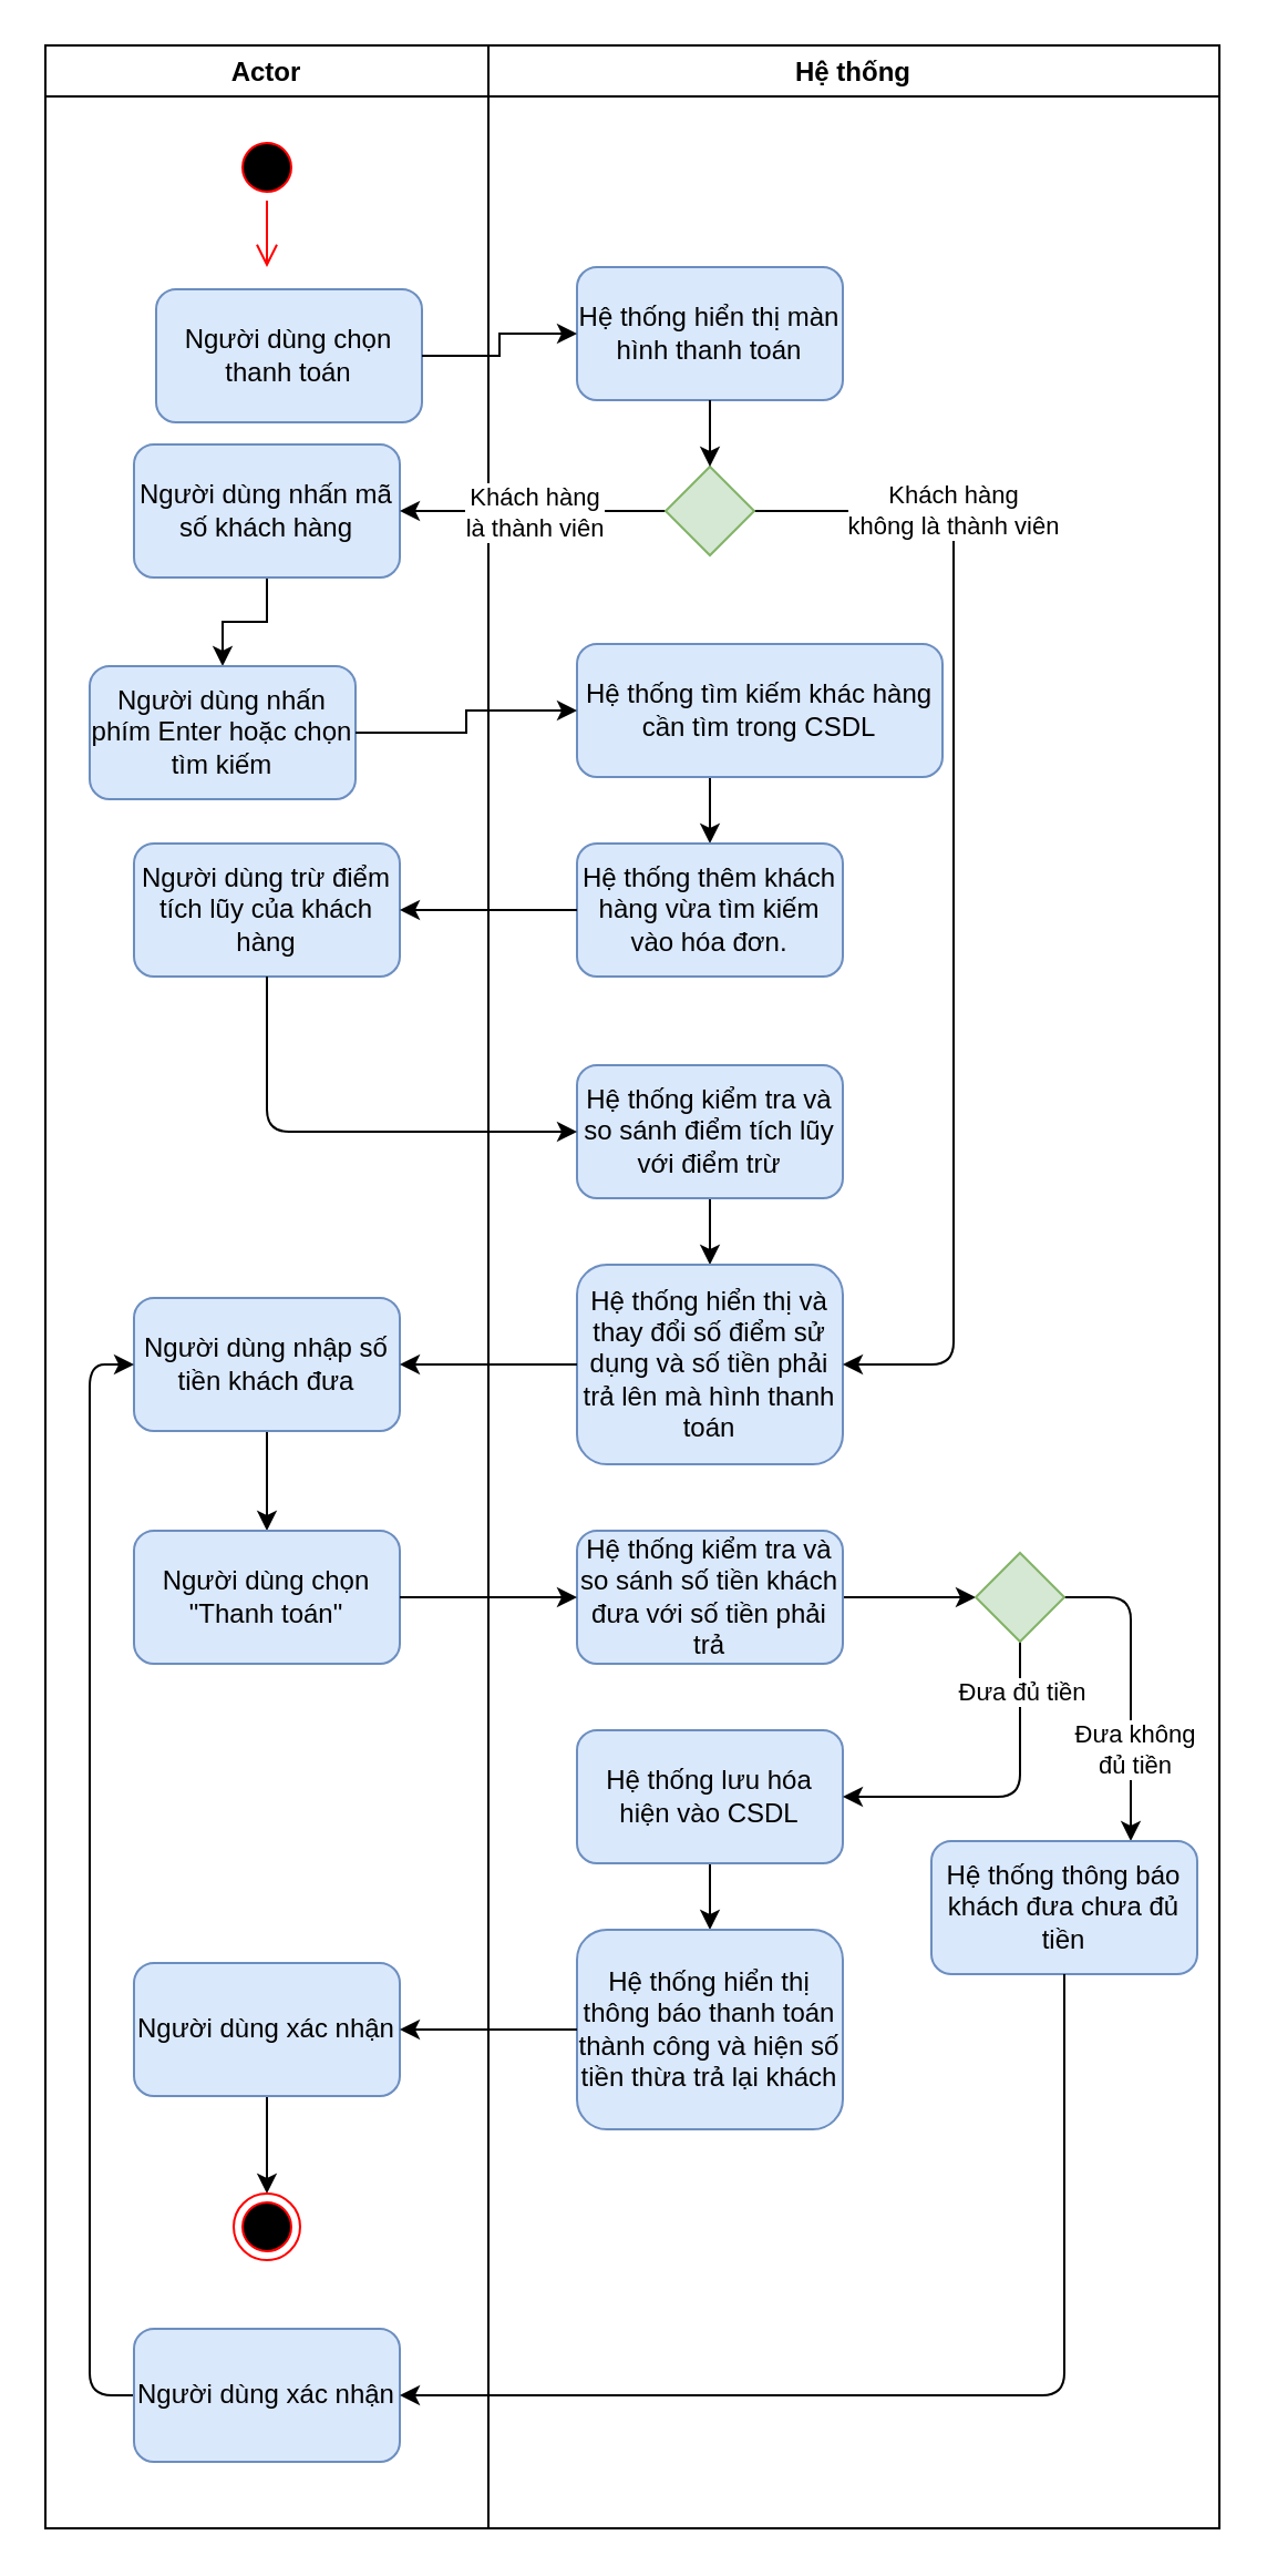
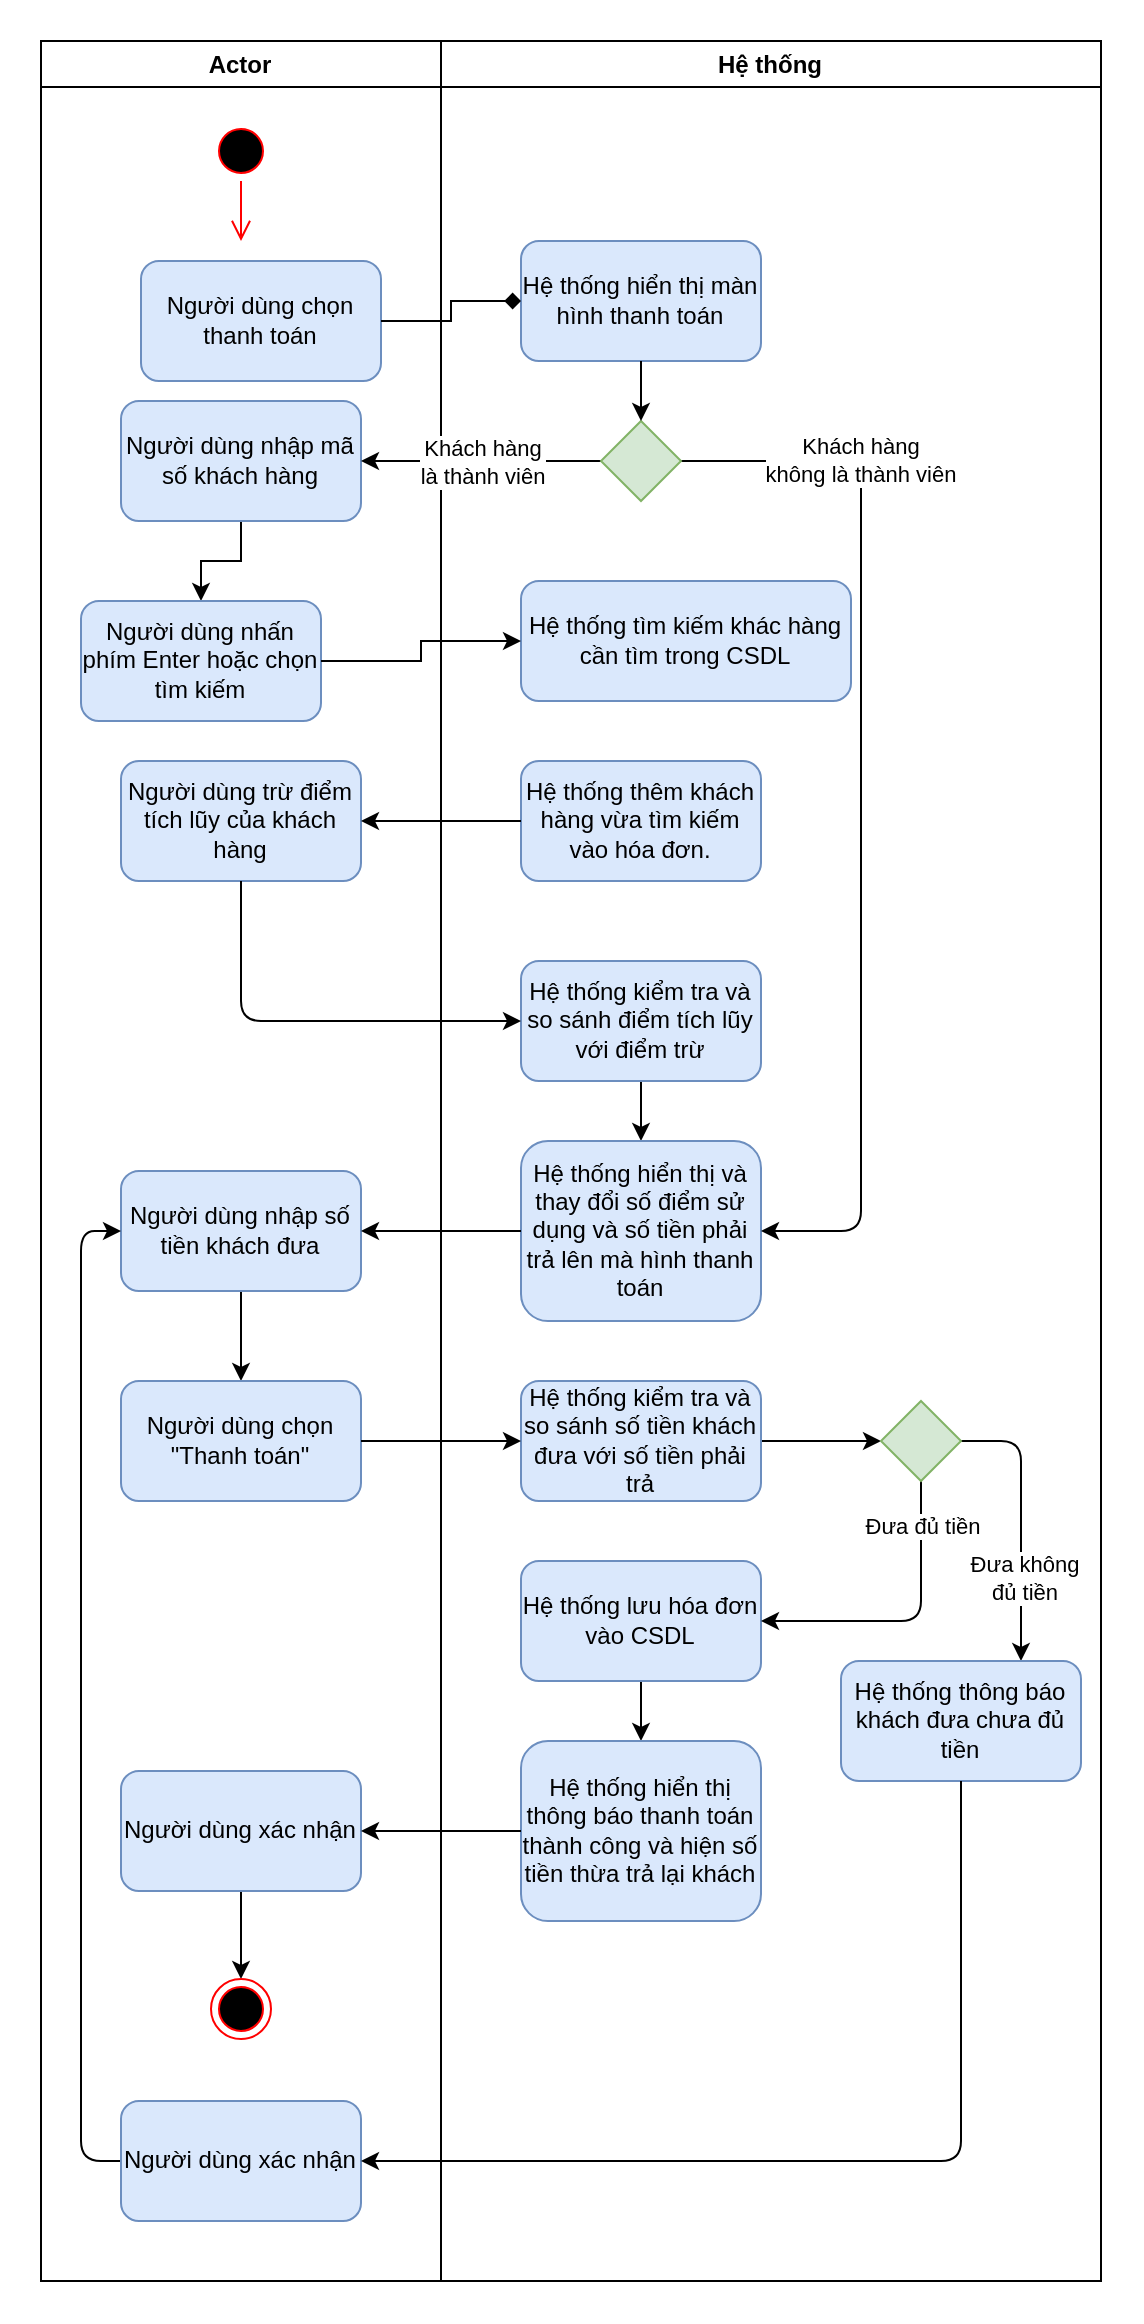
  <mxCell id="0" />
  <mxCell id="1" parent="0" />
  <mxCell id="2" value="Actor" style="swimlane;" parent="1" vertex="1"><mxGeometry x="20" y="20" width="200" height="1120" as="geometry" /></mxCell>
  <mxCell id="3" value="" style="ellipse;html=1;shape=startState;fillColor=#000000;strokeColor=#ff0000;" parent="2" vertex="1"><mxGeometry x="85" y="40" width="30" height="30" as="geometry" /></mxCell>
  <mxCell id="4" value="" style="edgeStyle=orthogonalEdgeStyle;html=1;verticalAlign=bottom;endArrow=open;endSize=8;strokeColor=#ff0000;" parent="2" source="3" edge="1"><mxGeometry relative="1" as="geometry"><mxPoint x="100" y="100" as="targetPoint" /></mxGeometry></mxCell>
  <mxCell id="5" value="Người dùng chọn thanh toán" style="rounded=1;whiteSpace=wrap;html=1;fillColor=#dae8fc;strokeColor=#6c8ebf;" parent="2" vertex="1"><mxGeometry x="50" y="110" width="120" height="60" as="geometry" /></mxCell>
  <mxCell id="6" style="edgeStyle=orthogonalEdgeStyle;rounded=0;orthogonalLoop=1;jettySize=auto;html=1;exitX=0.5;exitY=1;exitDx=0;exitDy=0;entryX=0.5;entryY=0;entryDx=0;entryDy=0;" edge="1" parent="2" source="7" target="8"><mxGeometry relative="1" as="geometry" /></mxCell>
- <mxCell id="7" value="Người dùng nhấn mã số khách hàng" style="rounded=1;whiteSpace=wrap;html=1;fillColor=#dae8fc;strokeColor=#6c8ebf;" parent="2" vertex="1"><mxGeometry x="40" y="180" width="120" height="60" as="geometry" /></mxCell>
+ <mxCell id="7" value="Người dùng nhập mã số khách hàng" style="rounded=1;whiteSpace=wrap;html=1;fillColor=#dae8fc;strokeColor=#6c8ebf;" parent="2" vertex="1"><mxGeometry x="40" y="180" width="120" height="60" as="geometry" /></mxCell>
  <mxCell id="8" value="Người dùng nhấn phím Enter hoặc chọn tìm kiếm" style="rounded=1;whiteSpace=wrap;html=1;fillColor=#dae8fc;strokeColor=#6c8ebf;" parent="2" vertex="1"><mxGeometry x="20" y="280" width="120" height="60" as="geometry" /></mxCell>
  <mxCell id="9" value="Người dùng trừ điểm tích lũy của khách hàng" style="rounded=1;whiteSpace=wrap;html=1;fillColor=#dae8fc;strokeColor=#6c8ebf;" parent="2" vertex="1"><mxGeometry x="40" y="360" width="120" height="60" as="geometry" /></mxCell>
  <mxCell id="10" style="edgeStyle=orthogonalEdgeStyle;rounded=0;orthogonalLoop=1;jettySize=auto;html=1;exitX=0.5;exitY=1;exitDx=0;exitDy=0;entryX=0.5;entryY=0;entryDx=0;entryDy=0;" edge="1" parent="2" source="11" target="12"><mxGeometry relative="1" as="geometry" /></mxCell>
  <mxCell id="11" value="Người dùng nhập số tiền khách đưa" style="rounded=1;whiteSpace=wrap;html=1;fillColor=#dae8fc;strokeColor=#6c8ebf;" vertex="1" parent="2"><mxGeometry x="40" y="565" width="120" height="60" as="geometry" /></mxCell>
  <mxCell id="12" value="Người dùng chọn &quot;Thanh toán&quot;" style="rounded=1;whiteSpace=wrap;html=1;fillColor=#dae8fc;strokeColor=#6c8ebf;" vertex="1" parent="2"><mxGeometry x="40" y="670" width="120" height="60" as="geometry" /></mxCell>
  <mxCell id="13" style="edgeStyle=orthogonalEdgeStyle;rounded=0;orthogonalLoop=1;jettySize=auto;html=1;exitX=0.5;exitY=1;exitDx=0;exitDy=0;entryX=0.5;entryY=0;entryDx=0;entryDy=0;" edge="1" parent="2" source="14" target="15"><mxGeometry relative="1" as="geometry" /></mxCell>
  <mxCell id="14" value="Người dùng xác nhận" style="rounded=1;whiteSpace=wrap;html=1;fillColor=#dae8fc;strokeColor=#6c8ebf;" vertex="1" parent="2"><mxGeometry x="40" y="865" width="120" height="60" as="geometry" /></mxCell>
  <mxCell id="15" value="" style="ellipse;html=1;shape=endState;fillColor=#000000;strokeColor=#ff0000;" vertex="1" parent="2"><mxGeometry x="85" y="969" width="30" height="30" as="geometry" /></mxCell>
  <mxCell id="16" style="edgeStyle=orthogonalEdgeStyle;rounded=1;orthogonalLoop=1;jettySize=auto;html=1;exitX=0;exitY=0.5;exitDx=0;exitDy=0;entryX=0;entryY=0.5;entryDx=0;entryDy=0;" edge="1" parent="2" source="17" target="11"><mxGeometry relative="1" as="geometry" /></mxCell>
  <mxCell id="17" value="Người dùng xác nhận" style="rounded=1;whiteSpace=wrap;html=1;fillColor=#dae8fc;strokeColor=#6c8ebf;" vertex="1" parent="2"><mxGeometry x="40" y="1030" width="120" height="60" as="geometry" /></mxCell>
  <mxCell id="18" value="Hệ thống" style="swimlane;" parent="1" vertex="1"><mxGeometry x="220" y="20" width="330" height="1120" as="geometry" /></mxCell>
  <mxCell id="19" value="Hệ thống hiển thị màn hình thanh toán" style="rounded=1;whiteSpace=wrap;html=1;fillColor=#dae8fc;strokeColor=#6c8ebf;" parent="18" vertex="1"><mxGeometry x="40" y="100" width="120" height="60" as="geometry" /></mxCell>
- <mxCell id="20" style="edgeStyle=orthogonalEdgeStyle;rounded=0;orthogonalLoop=1;jettySize=auto;html=1;exitX=0.5;exitY=1;exitDx=0;exitDy=0;entryX=0.5;entryY=0;entryDx=0;entryDy=0;" edge="1" parent="18" source="21" target="22"><mxGeometry relative="1" as="geometry" /></mxCell>
  <mxCell id="21" value="Hệ thống tìm kiếm khác hàng cần tìm trong CSDL" style="rounded=1;whiteSpace=wrap;html=1;fillColor=#dae8fc;strokeColor=#6c8ebf;" parent="18" vertex="1"><mxGeometry x="40" y="270" width="165" height="60" as="geometry" /></mxCell>
  <mxCell id="22" value="Hệ thống thêm khách hàng vừa tìm kiếm vào hóa đơn." style="rounded=1;whiteSpace=wrap;html=1;fillColor=#dae8fc;strokeColor=#6c8ebf;" parent="18" vertex="1"><mxGeometry x="40" y="360" width="120" height="60" as="geometry" /></mxCell>
  <mxCell id="23" style="edgeStyle=orthogonalEdgeStyle;rounded=0;orthogonalLoop=1;jettySize=auto;html=1;exitX=0.5;exitY=1;exitDx=0;exitDy=0;" edge="1" parent="18" source="24" target="25"><mxGeometry relative="1" as="geometry" /></mxCell>
  <mxCell id="24" value="Hệ thống kiểm tra và so sánh điểm tích lũy với điểm trừ" style="rounded=1;whiteSpace=wrap;html=1;fillColor=#dae8fc;strokeColor=#6c8ebf;" parent="18" vertex="1"><mxGeometry x="40" y="460" width="120" height="60" as="geometry" /></mxCell>
  <mxCell id="25" value="Hệ thống hiển thị và thay đổi số điểm sử dụng và số tiền phải trả lên mà hình thanh toán" style="rounded=1;whiteSpace=wrap;html=1;fillColor=#dae8fc;strokeColor=#6c8ebf;" vertex="1" parent="18"><mxGeometry x="40" y="550" width="120" height="90" as="geometry" /></mxCell>
  <mxCell id="26" style="edgeStyle=orthogonalEdgeStyle;rounded=1;orthogonalLoop=1;jettySize=auto;html=1;exitX=1;exitY=0.5;exitDx=0;exitDy=0;entryX=0;entryY=0.5;entryDx=0;entryDy=0;" edge="1" parent="18" source="27" target="35"><mxGeometry relative="1" as="geometry" /></mxCell>
  <mxCell id="27" value="Hệ thống kiểm tra và so sánh số tiền khách đưa với số tiền phải trả" style="rounded=1;whiteSpace=wrap;html=1;fillColor=#dae8fc;strokeColor=#6c8ebf;" vertex="1" parent="18"><mxGeometry x="40" y="670" width="120" height="60" as="geometry" /></mxCell>
  <mxCell id="28" style="edgeStyle=orthogonalEdgeStyle;rounded=0;orthogonalLoop=1;jettySize=auto;html=1;exitX=0.5;exitY=1;exitDx=0;exitDy=0;" edge="1" parent="18" source="29" target="30"><mxGeometry relative="1" as="geometry" /></mxCell>
- <mxCell id="29" value="Hệ thống lưu hóa hiện vào CSDL" style="rounded=1;whiteSpace=wrap;html=1;fillColor=#dae8fc;strokeColor=#6c8ebf;" vertex="1" parent="18"><mxGeometry x="40" y="760" width="120" height="60" as="geometry" /></mxCell>
+ <mxCell id="29" value="Hệ thống lưu hóa đơn vào CSDL" style="rounded=1;whiteSpace=wrap;html=1;fillColor=#dae8fc;strokeColor=#6c8ebf;" vertex="1" parent="18"><mxGeometry x="40" y="760" width="120" height="60" as="geometry" /></mxCell>
  <mxCell id="30" value="Hệ thống hiển thị thông báo thanh toán thành công và hiện số tiền thừa trả lại khách" style="rounded=1;whiteSpace=wrap;html=1;fillColor=#dae8fc;strokeColor=#6c8ebf;" vertex="1" parent="18"><mxGeometry x="40" y="850" width="120" height="90" as="geometry" /></mxCell>
  <mxCell id="31" style="edgeStyle=orthogonalEdgeStyle;rounded=1;orthogonalLoop=1;jettySize=auto;html=1;exitX=0.5;exitY=1;exitDx=0;exitDy=0;entryX=1;entryY=0.5;entryDx=0;entryDy=0;" edge="1" parent="18" source="35" target="29"><mxGeometry relative="1" as="geometry" /></mxCell>
  <mxCell id="32" value="Đưa đủ tiền" style="edgeLabel;html=1;align=center;verticalAlign=middle;resizable=0;points=[];" vertex="1" connectable="0" parent="31"><mxGeometry x="-0.713" relative="1" as="geometry"><mxPoint as="offset" /></mxGeometry></mxCell>
  <mxCell id="33" style="edgeStyle=orthogonalEdgeStyle;rounded=1;orthogonalLoop=1;jettySize=auto;html=1;exitX=1;exitY=0.5;exitDx=0;exitDy=0;entryX=0.75;entryY=0;entryDx=0;entryDy=0;" edge="1" parent="18" source="35" target="36"><mxGeometry relative="1" as="geometry" /></mxCell>
  <mxCell id="34" value="Đưa không&lt;br&gt;đủ tiền" style="edgeLabel;html=1;align=center;verticalAlign=middle;resizable=0;points=[];" vertex="1" connectable="0" parent="33"><mxGeometry x="0.406" y="1" relative="1" as="geometry"><mxPoint as="offset" /></mxGeometry></mxCell>
  <mxCell id="35" value="" style="rhombus;whiteSpace=wrap;html=1;fillColor=#d5e8d4;strokeColor=#82b366;" vertex="1" parent="18"><mxGeometry x="220" y="680" width="40" height="40" as="geometry" /></mxCell>
  <mxCell id="36" value="Hệ thống thông báo khách đưa chưa đủ tiền" style="rounded=1;whiteSpace=wrap;html=1;fillColor=#dae8fc;strokeColor=#6c8ebf;" vertex="1" parent="18"><mxGeometry x="200" y="810" width="120" height="60" as="geometry" /></mxCell>
- <mxCell id="37" style="edgeStyle=orthogonalEdgeStyle;rounded=0;orthogonalLoop=1;jettySize=auto;html=1;exitX=1;exitY=0.5;exitDx=0;exitDy=0;entryX=0;entryY=0.5;entryDx=0;entryDy=0;" edge="1" parent="1" source="5" target="19"><mxGeometry relative="1" as="geometry" /></mxCell>
+ <mxCell id="37" style="edgeStyle=orthogonalEdgeStyle;rounded=0;orthogonalLoop=1;jettySize=auto;html=1;exitX=1;exitY=0.5;exitDx=0;exitDy=0;entryX=0;entryY=0.5;entryDx=0;entryDy=0;endArrow=diamond;" edge="1" parent="1" source="5" target="19"><mxGeometry relative="1" as="geometry" /></mxCell>
  <mxCell id="38" style="edgeStyle=orthogonalEdgeStyle;rounded=0;orthogonalLoop=1;jettySize=auto;html=1;exitX=1;exitY=0.5;exitDx=0;exitDy=0;" edge="1" parent="1" source="8" target="21"><mxGeometry relative="1" as="geometry" /></mxCell>
  <mxCell id="39" style="edgeStyle=orthogonalEdgeStyle;rounded=0;orthogonalLoop=1;jettySize=auto;html=1;exitX=0;exitY=0.5;exitDx=0;exitDy=0;" edge="1" parent="1" source="22" target="9"><mxGeometry relative="1" as="geometry" /></mxCell>
  <mxCell id="40" style="edgeStyle=orthogonalEdgeStyle;rounded=1;orthogonalLoop=1;jettySize=auto;html=1;exitX=0.5;exitY=1;exitDx=0;exitDy=0;entryX=0;entryY=0.5;entryDx=0;entryDy=0;" edge="1" parent="1" source="9" target="24"><mxGeometry relative="1" as="geometry" /></mxCell>
  <mxCell id="41" style="edgeStyle=orthogonalEdgeStyle;rounded=0;orthogonalLoop=1;jettySize=auto;html=1;exitX=0;exitY=0.5;exitDx=0;exitDy=0;entryX=1;entryY=0.5;entryDx=0;entryDy=0;" edge="1" parent="1" source="25" target="11"><mxGeometry relative="1" as="geometry" /></mxCell>
  <mxCell id="42" style="edgeStyle=orthogonalEdgeStyle;rounded=0;orthogonalLoop=1;jettySize=auto;html=1;exitX=1;exitY=0.5;exitDx=0;exitDy=0;entryX=0;entryY=0.5;entryDx=0;entryDy=0;" edge="1" parent="1" source="12" target="27"><mxGeometry relative="1" as="geometry" /></mxCell>
  <mxCell id="43" style="edgeStyle=orthogonalEdgeStyle;rounded=1;orthogonalLoop=1;jettySize=auto;html=1;exitX=0;exitY=0.5;exitDx=0;exitDy=0;entryX=1;entryY=0.5;entryDx=0;entryDy=0;" edge="1" parent="1" source="30" target="14"><mxGeometry relative="1" as="geometry" /></mxCell>
  <mxCell id="44" style="edgeStyle=orthogonalEdgeStyle;rounded=1;orthogonalLoop=1;jettySize=auto;html=1;exitX=0;exitY=0.5;exitDx=0;exitDy=0;entryX=1;entryY=0.5;entryDx=0;entryDy=0;" edge="1" parent="1" source="48" target="7"><mxGeometry relative="1" as="geometry" /></mxCell>
  <mxCell id="45" value="Khách hàng&lt;br&gt;là thành viên" style="edgeLabel;html=1;align=center;verticalAlign=middle;resizable=0;points=[];" vertex="1" connectable="0" parent="44"><mxGeometry x="0.167" y="1" relative="1" as="geometry"><mxPoint x="10" y="-1" as="offset" /></mxGeometry></mxCell>
  <mxCell id="46" style="edgeStyle=orthogonalEdgeStyle;rounded=1;orthogonalLoop=1;jettySize=auto;html=1;exitX=1;exitY=0.5;exitDx=0;exitDy=0;entryX=1;entryY=0.5;entryDx=0;entryDy=0;" edge="1" parent="1" source="48" target="25"><mxGeometry relative="1" as="geometry"><Array as="points"><mxPoint x="430" y="230" /><mxPoint x="430" y="615" /></Array></mxGeometry></mxCell>
  <mxCell id="47" value="Khách hàng&lt;br&gt;không là thành viên" style="edgeLabel;html=1;align=center;verticalAlign=middle;resizable=0;points=[];" vertex="1" connectable="0" parent="46"><mxGeometry x="-0.911" y="2" relative="1" as="geometry"><mxPoint x="66.47" y="1.98" as="offset" /></mxGeometry></mxCell>
  <mxCell id="48" value="" style="rhombus;whiteSpace=wrap;html=1;fillColor=#d5e8d4;strokeColor=#82b366;" vertex="1" parent="1"><mxGeometry x="300" y="210" width="40" height="40" as="geometry" /></mxCell>
  <mxCell id="49" style="edgeStyle=orthogonalEdgeStyle;rounded=1;orthogonalLoop=1;jettySize=auto;html=1;exitX=0.5;exitY=1;exitDx=0;exitDy=0;" edge="1" parent="1" source="19" target="48"><mxGeometry relative="1" as="geometry" /></mxCell>
  <mxCell id="50" style="edgeStyle=orthogonalEdgeStyle;rounded=1;orthogonalLoop=1;jettySize=auto;html=1;exitX=0.5;exitY=1;exitDx=0;exitDy=0;entryX=1;entryY=0.5;entryDx=0;entryDy=0;" edge="1" parent="1" source="36" target="17"><mxGeometry relative="1" as="geometry" /></mxCell>
